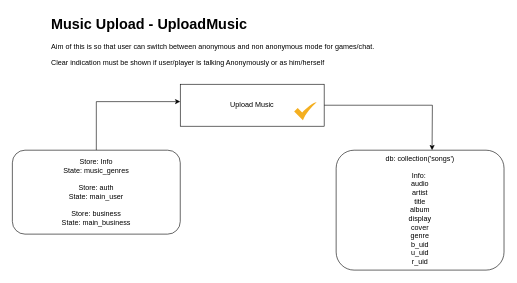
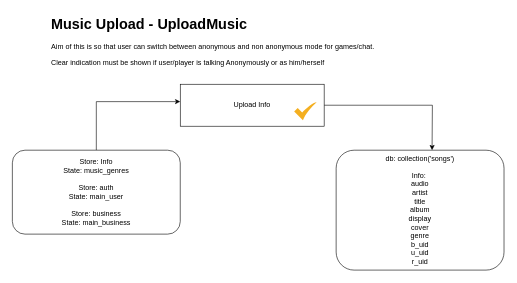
  <mxCell id="0" />
  <mxCell id="1" parent="0" />
  <mxCell id="2" value="&lt;h1&gt;Music Upload - UploadMusic&lt;/h1&gt;&lt;p&gt;Aim of this is so that user can switch between anonymous and non anonymous mode for games/chat.&lt;/p&gt;&lt;p&gt;Clear indication must be shown if user/player is talking Anonymously or as him/herself&lt;/p&gt;" style="text;html=1;strokeColor=none;fillColor=none;spacing=5;spacingTop=-20;whiteSpace=wrap;overflow=hidden;rounded=0;" vertex="1" parent="1"><mxGeometry x="80" y="20" width="750" height="120" as="geometry" /></mxCell>
  <mxCell id="3" style="edgeStyle=orthogonalEdgeStyle;rounded=0;orthogonalLoop=1;jettySize=auto;html=1;" edge="1" parent="1" source="4"><mxGeometry relative="1" as="geometry"><mxPoint x="720" y="250" as="targetPoint" /></mxGeometry></mxCell>
- <mxCell id="4" value="Upload Music" style="html=1;whiteSpace=wrap;container=1;recursiveResize=0;collapsible=0;" vertex="1" parent="1"><mxGeometry x="300" y="140" width="240" height="70" as="geometry" /></mxCell>
+ <mxCell id="4" value="Upload Info" style="html=1;whiteSpace=wrap;container=1;recursiveResize=0;collapsible=0;" vertex="1" parent="1"><mxGeometry x="300" y="140" width="240" height="70" as="geometry" /></mxCell>
  <mxCell id="5" value="" style="html=1;aspect=fixed;strokeColor=none;shadow=0;align=center;verticalAlign=top;fillColor=#F4AF20;shape=mxgraph.gcp2.check" vertex="1" parent="4"><mxGeometry x="190" y="30" width="37.5" height="30" as="geometry" /></mxCell>
  <mxCell id="6" style="edgeStyle=orthogonalEdgeStyle;rounded=0;orthogonalLoop=1;jettySize=auto;html=1;entryX=0;entryY=0.414;entryDx=0;entryDy=0;entryPerimeter=0;" edge="1" parent="1" source="7" target="4"><mxGeometry relative="1" as="geometry" /></mxCell>
  <mxCell id="7" value="Store: Info&lt;br&gt;State:&amp;nbsp;music_genres&lt;br&gt;&lt;br&gt;Store: auth&lt;br&gt;State: main_user&lt;br&gt;&lt;br&gt;Store: business&lt;br&gt;State: main_business" style="rounded=1;whiteSpace=wrap;html=1;" vertex="1" parent="1"><mxGeometry x="20" y="250" width="280" height="140" as="geometry" /></mxCell>
  <mxCell id="8" value="db: collection('songs')&lt;br&gt;&lt;br&gt;Info:&amp;nbsp;&lt;br&gt;audio&lt;br&gt;artist&lt;br&gt;title&lt;br&gt;album&lt;br&gt;display&lt;br&gt;cover&lt;br&gt;genre&lt;br&gt;b_uid&lt;br&gt;u_uid&lt;br&gt;r_uid" style="rounded=1;whiteSpace=wrap;html=1;" vertex="1" parent="1"><mxGeometry x="560" y="250" width="280" height="200" as="geometry" /></mxCell>
